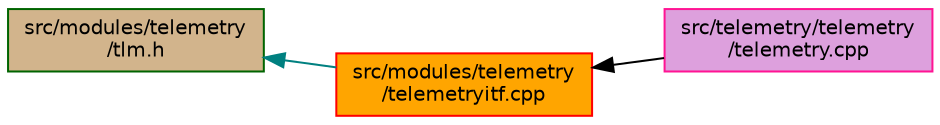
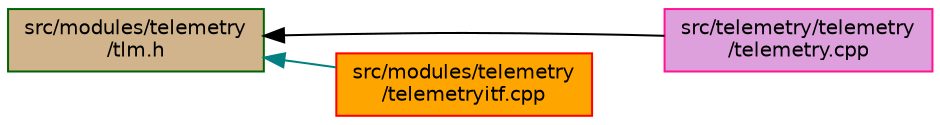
  digraph {
    rankdir=LR
    node [fontname=Helvetica fontsize=10 shape=record style=filled]
    edge [dir=back fontname=Helvetica fontsize=10 labelfontname=Helvetica labelfontsize=10 style=solid]
    n1 [color=darkgreen fillcolor=tan fontcolor=black height=0.2 label="src/modules/telemetry\l/tlm.h" width=0.4]
    n2 [color=deeppink fillcolor=plum height=0.2 label="src/telemetry/telemetry\l/telemetry.cpp" width=0.4]
    n3 [color=red fillcolor=orange height=0.2 label="src/modules/telemetry\l/telemetryitf.cpp" width=0.4]
-   n3 -> n2 [color=black]
+   n1 -> n2 [color=black]
    n1 -> n3 [color=teal]
  }
